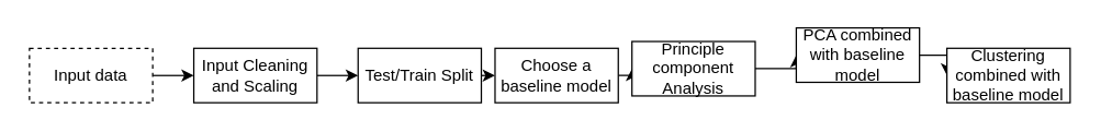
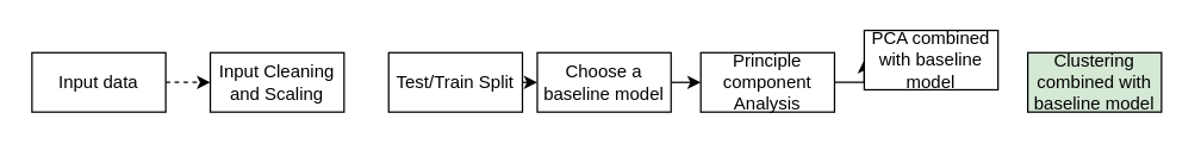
  <mxCell id="0" />
  <mxCell id="1" parent="0" />
- <mxCell id="2" style="edgeStyle=orthogonalEdgeStyle;rounded=0;orthogonalLoop=1;jettySize=auto;html=1;exitX=1;exitY=0.5;exitDx=0;exitDy=0;entryX=0;entryY=0.5;entryDx=0;entryDy=0;" edge="1" parent="1" source="3" target="5"><mxGeometry relative="1" as="geometry" /></mxCell>
- <mxCell id="3" value="Input data" style="rounded=0;whiteSpace=wrap;html=1;dashed=1;" vertex="1" parent="1"><mxGeometry x="20" y="35" width="90" height="40" as="geometry" /></mxCell>
- <mxCell id="4" style="edgeStyle=orthogonalEdgeStyle;rounded=0;orthogonalLoop=1;jettySize=auto;html=1;exitX=1;exitY=0.5;exitDx=0;exitDy=0;entryX=0;entryY=0.5;entryDx=0;entryDy=0;" edge="1" parent="1" source="5" target="7"><mxGeometry relative="1" as="geometry" /></mxCell>
+ <mxCell id="2" style="edgeStyle=orthogonalEdgeStyle;rounded=0;orthogonalLoop=1;jettySize=auto;html=1;exitX=1;exitY=0.5;exitDx=0;exitDy=0;entryX=0;entryY=0.5;entryDx=0;entryDy=0;dashed=1;" edge="1" parent="1" source="3" target="5"><mxGeometry relative="1" as="geometry" /></mxCell>
+ <mxCell id="3" value="Input data" style="rounded=0;whiteSpace=wrap;html=1;" vertex="1" parent="1"><mxGeometry x="20" y="35" width="90" height="40" as="geometry" /></mxCell>
  <mxCell id="5" value="Input Cleaning and Scaling" style="rounded=0;whiteSpace=wrap;html=1;" vertex="1" parent="1"><mxGeometry x="140" y="35" width="90" height="40" as="geometry" /></mxCell>
  <mxCell id="6" style="edgeStyle=orthogonalEdgeStyle;rounded=0;orthogonalLoop=1;jettySize=auto;html=1;exitX=1;exitY=0.5;exitDx=0;exitDy=0;entryX=0;entryY=0.5;entryDx=0;entryDy=0;" edge="1" parent="1" source="7" target="9"><mxGeometry relative="1" as="geometry" /></mxCell>
  <mxCell id="7" value="Test/Train Split" style="rounded=0;whiteSpace=wrap;html=1;" vertex="1" parent="1"><mxGeometry x="260" y="35" width="90" height="40" as="geometry" /></mxCell>
  <mxCell id="8" style="edgeStyle=orthogonalEdgeStyle;rounded=0;orthogonalLoop=1;jettySize=auto;html=1;exitX=1;exitY=0.5;exitDx=0;exitDy=0;entryX=0;entryY=0.5;entryDx=0;entryDy=0;" edge="1" parent="1" source="9" target="11"><mxGeometry relative="1" as="geometry" /></mxCell>
  <mxCell id="9" value="Choose a baseline model&lt;span style=&quot;color: rgba(0, 0, 0, 0); font-family: monospace; font-size: 0px; text-align: start;&quot;&gt;%3CmxGraphModel%3E%3Croot%3E%3CmxCell%20id%3D%220%22%2F%3E%3CmxCell%20id%3D%221%22%20parent%3D%220%22%2F%3E%3CmxCell%20id%3D%222%22%20value%3D%22Test%2FTrain%20Split%22%20style%3D%22rounded%3D0%3BwhiteSpace%3Dwrap%3Bhtml%3D1%3B%22%20vertex%3D%221%22%20parent%3D%221%22%3E%3CmxGeometry%20x%3D%22450%22%20y%3D%22260%22%20width%3D%2290%22%20height%3D%2240%22%20as%3D%22geometry%22%2F%3E%3C%2FmxCell%3E%3C%2Froot%3E%3C%2FmxGraphModel%3E&lt;/span&gt;" style="rounded=0;whiteSpace=wrap;html=1;" vertex="1" parent="1"><mxGeometry x="360" y="35" width="90" height="40" as="geometry" /></mxCell>
  <mxCell id="10" style="edgeStyle=orthogonalEdgeStyle;rounded=0;orthogonalLoop=1;jettySize=auto;html=1;exitX=1;exitY=0.5;exitDx=0;exitDy=0;entryX=0;entryY=0.5;entryDx=0;entryDy=0;" edge="1" parent="1" source="11" target="13"><mxGeometry relative="1" as="geometry" /></mxCell>
- <mxCell id="11" value="Principle component Analysis" style="rounded=0;whiteSpace=wrap;html=1;" vertex="1" parent="1"><mxGeometry x="460" y="30" width="90" height="40" as="geometry" /></mxCell>
- <mxCell id="12" style="edgeStyle=orthogonalEdgeStyle;rounded=0;orthogonalLoop=1;jettySize=auto;html=1;exitX=1;exitY=0.5;exitDx=0;exitDy=0;entryX=0;entryY=0.5;entryDx=0;entryDy=0;" edge="1" parent="1" source="13" target="14"><mxGeometry relative="1" as="geometry" /></mxCell>
+ <mxCell id="11" value="Principle component Analysis" style="rounded=0;whiteSpace=wrap;html=1;" vertex="1" parent="1"><mxGeometry x="470" y="35" width="90" height="40" as="geometry" /></mxCell>
  <mxCell id="13" value="PCA combined with baseline model" style="rounded=0;whiteSpace=wrap;html=1;" vertex="1" parent="1"><mxGeometry x="580" y="20" width="90" height="40" as="geometry" /></mxCell>
- <mxCell id="14" value="Clustering combined with baseline model" style="rounded=0;whiteSpace=wrap;html=1;" vertex="1" parent="1"><mxGeometry x="690" y="35" width="90" height="40" as="geometry" /></mxCell>
+ <mxCell id="14" value="Clustering combined with baseline model" style="rounded=0;whiteSpace=wrap;html=1;fillColor=#d5e8d4;" vertex="1" parent="1"><mxGeometry x="690" y="35" width="90" height="40" as="geometry" /></mxCell>
